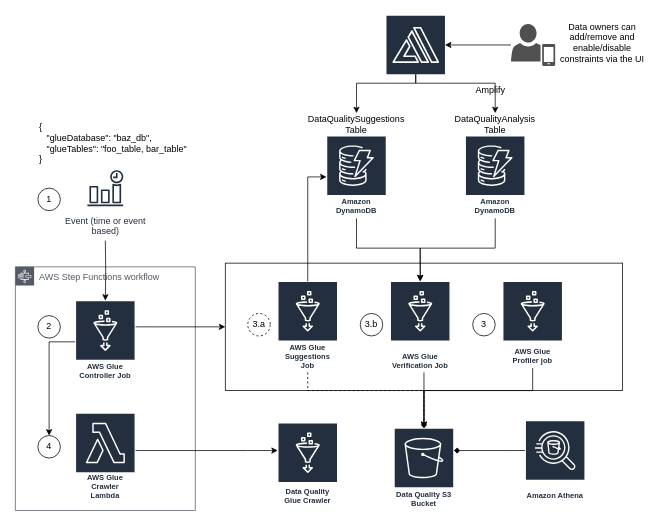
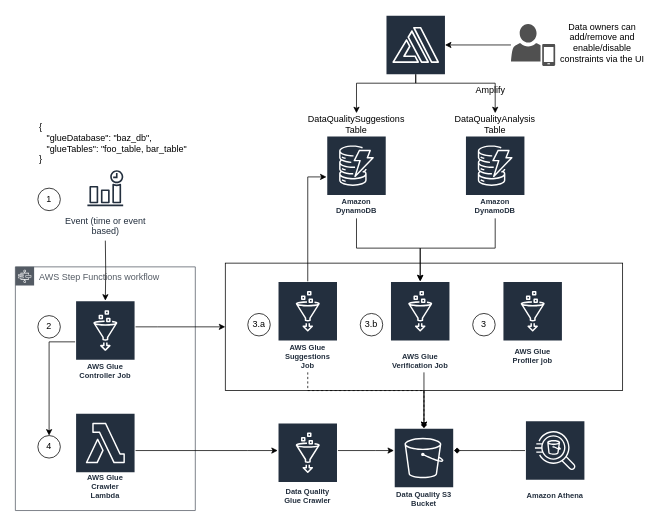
  <mxCell id="0" />
  <mxCell id="1" parent="0" />
  <mxCell id="2" value="AWS Step Functions workflow" style="outlineConnect=0;gradientColor=none;html=1;whiteSpace=wrap;fontSize=12;fontStyle=0;shape=mxgraph.aws4.group;grIcon=mxgraph.aws4.group_aws_step_functions_workflow;strokeColor=#545B64;fillColor=none;verticalAlign=top;align=left;spacingLeft=30;fontColor=#545B64;dashed=0;" parent="1" vertex="1"><mxGeometry x="20" y="355" width="240" height="325" as="geometry" /></mxCell>
  <mxCell id="3" style="edgeStyle=orthogonalEdgeStyle;rounded=0;orthogonalLoop=1;jettySize=auto;html=1;" parent="1" target="12" edge="1"><mxGeometry relative="1" as="geometry"><mxPoint x="140" y="320" as="sourcePoint" /></mxGeometry></mxCell>
  <mxCell id="4" value="Event (time or event&lt;br&gt;based)" style="outlineConnect=0;fontColor=#232F3E;gradientColor=none;strokeColor=#232F3E;fillColor=#ffffff;dashed=0;verticalLabelPosition=bottom;verticalAlign=top;align=center;html=1;fontSize=12;fontStyle=0;aspect=fixed;shape=mxgraph.aws4.resourceIcon;resIcon=mxgraph.aws4.event_time_based;" parent="1" vertex="1"><mxGeometry x="110" y="220" width="60" height="60" as="geometry" /></mxCell>
  <mxCell id="5" style="edgeStyle=orthogonalEdgeStyle;rounded=0;orthogonalLoop=1;jettySize=auto;html=1;" parent="1" source="6" edge="1"><mxGeometry relative="1" as="geometry"><mxPoint x="370" y="600" as="targetPoint" /><Array as="points"><mxPoint x="330" y="600" /><mxPoint x="330" y="600" /></Array></mxGeometry></mxCell>
  <mxCell id="6" value="AWS Glue Crawler Lambda" style="outlineConnect=0;fontColor=#232F3E;gradientColor=none;strokeColor=#ffffff;fillColor=#232F3E;dashed=0;verticalLabelPosition=middle;verticalAlign=bottom;align=center;html=1;whiteSpace=wrap;fontSize=10;fontStyle=1;spacing=3;shape=mxgraph.aws4.productIcon;prIcon=mxgraph.aws4.lambda;" parent="1" vertex="1"><mxGeometry x="100" y="550" width="80" height="120" as="geometry" /></mxCell>
  <mxCell id="7" style="edgeStyle=orthogonalEdgeStyle;rounded=0;orthogonalLoop=1;jettySize=auto;html=1;" parent="1" source="8" target="18" edge="1"><mxGeometry relative="1" as="geometry"><Array as="points"><mxPoint x="475" y="330" /><mxPoint x="560" y="330" /></Array></mxGeometry></mxCell>
  <mxCell id="8" value="Amazon DynamoDB" style="outlineConnect=0;fontColor=#232F3E;gradientColor=none;strokeColor=#ffffff;fillColor=#232F3E;dashed=0;verticalLabelPosition=middle;verticalAlign=bottom;align=center;html=1;whiteSpace=wrap;fontSize=10;fontStyle=1;spacing=3;shape=mxgraph.aws4.productIcon;prIcon=mxgraph.aws4.dynamodb;" parent="1" vertex="1"><mxGeometry x="435" y="180" width="80" height="110" as="geometry" /></mxCell>
  <mxCell id="9" value="Data Quality S3 Bucket" style="outlineConnect=0;fontColor=#232F3E;gradientColor=none;strokeColor=#ffffff;fillColor=#232F3E;dashed=0;verticalLabelPosition=middle;verticalAlign=bottom;align=center;html=1;whiteSpace=wrap;fontSize=10;fontStyle=1;spacing=3;shape=mxgraph.aws4.productIcon;prIcon=mxgraph.aws4.s3;" parent="1" vertex="1"><mxGeometry x="525" y="570" width="80" height="110" as="geometry" /></mxCell>
  <mxCell id="10" style="edgeStyle=orthogonalEdgeStyle;rounded=0;orthogonalLoop=1;jettySize=auto;html=1;" parent="1" source="12" target="37" edge="1"><mxGeometry relative="1" as="geometry" /></mxCell>
  <mxCell id="11" style="edgeStyle=orthogonalEdgeStyle;rounded=0;orthogonalLoop=1;jettySize=auto;html=1;" parent="1" source="12" target="16" edge="1"><mxGeometry relative="1" as="geometry"><Array as="points"><mxPoint x="210" y="435" /><mxPoint x="210" y="435" /></Array></mxGeometry></mxCell>
  <mxCell id="12" value="AWS Glue Controller Job" style="outlineConnect=0;fontColor=#232F3E;gradientColor=none;strokeColor=#ffffff;fillColor=#232F3E;dashed=0;verticalLabelPosition=middle;verticalAlign=bottom;align=center;html=1;whiteSpace=wrap;fontSize=10;fontStyle=1;spacing=3;shape=mxgraph.aws4.productIcon;prIcon=mxgraph.aws4.glue;" parent="1" vertex="1"><mxGeometry x="100" y="400" width="80" height="110" as="geometry" /></mxCell>
  <mxCell id="13" style="edgeStyle=orthogonalEdgeStyle;rounded=0;orthogonalLoop=1;jettySize=auto;html=1;" parent="1" source="14" target="18" edge="1"><mxGeometry relative="1" as="geometry"><Array as="points"><mxPoint x="660" y="330" /><mxPoint x="560" y="330" /></Array></mxGeometry></mxCell>
  <mxCell id="14" value="Amazon DynamoDB" style="outlineConnect=0;fontColor=#232F3E;gradientColor=none;strokeColor=#ffffff;fillColor=#232F3E;dashed=0;verticalLabelPosition=middle;verticalAlign=bottom;align=center;html=1;whiteSpace=wrap;fontSize=10;fontStyle=1;spacing=3;shape=mxgraph.aws4.productIcon;prIcon=mxgraph.aws4.dynamodb;" parent="1" vertex="1"><mxGeometry x="620" y="180" width="80" height="110" as="geometry" /></mxCell>
  <mxCell id="15" value="" style="group" parent="1" vertex="1" connectable="0"><mxGeometry x="300" y="350" width="530" height="170" as="geometry" /></mxCell>
  <mxCell id="16" value="" style="rounded=0;whiteSpace=wrap;html=1;fillColor=none;" parent="15" vertex="1"><mxGeometry width="530" height="170" as="geometry" /></mxCell>
  <mxCell id="17" value="AWS Glue Suggestions Job" style="outlineConnect=0;fontColor=#232F3E;gradientColor=none;strokeColor=#ffffff;fillColor=#232F3E;dashed=0;verticalLabelPosition=middle;verticalAlign=bottom;align=center;html=1;whiteSpace=wrap;fontSize=10;fontStyle=1;spacing=3;shape=mxgraph.aws4.productIcon;prIcon=mxgraph.aws4.glue;" parent="15" vertex="1"><mxGeometry x="70" y="24.286" width="80" height="121.429" as="geometry" /></mxCell>
  <mxCell id="18" value="AWS Glue Verification Job" style="outlineConnect=0;fontColor=#232F3E;gradientColor=none;strokeColor=#ffffff;fillColor=#232F3E;dashed=0;verticalLabelPosition=middle;verticalAlign=bottom;align=center;html=1;whiteSpace=wrap;fontSize=10;fontStyle=1;spacing=3;shape=mxgraph.aws4.productIcon;prIcon=mxgraph.aws4.glue;" parent="15" vertex="1"><mxGeometry x="220" y="24.286" width="80" height="121.429" as="geometry" /></mxCell>
  <mxCell id="19" value="AWS Glue Profiler job" style="outlineConnect=0;fontColor=#232F3E;gradientColor=none;strokeColor=#ffffff;fillColor=#232F3E;dashed=0;verticalLabelPosition=middle;verticalAlign=bottom;align=center;html=1;whiteSpace=wrap;fontSize=10;fontStyle=1;spacing=3;shape=mxgraph.aws4.productIcon;prIcon=mxgraph.aws4.glue;" parent="15" vertex="1"><mxGeometry x="370" y="24.29" width="80" height="115.71" as="geometry" /></mxCell>
- <mxCell id="20" value="3.a" style="ellipse;whiteSpace=wrap;html=1;aspect=fixed;fillColor=none;dashed=1;" parent="15" vertex="1"><mxGeometry x="30" y="67.14" width="30" height="30" as="geometry" /></mxCell>
+ <mxCell id="20" value="3.a" style="ellipse;whiteSpace=wrap;html=1;aspect=fixed;fillColor=none;" parent="15" vertex="1"><mxGeometry x="30" y="67.14" width="30" height="30" as="geometry" /></mxCell>
  <mxCell id="21" value="3.b" style="ellipse;whiteSpace=wrap;html=1;aspect=fixed;fillColor=none;" parent="15" vertex="1"><mxGeometry x="180" y="67.14" width="30" height="30" as="geometry" /></mxCell>
  <mxCell id="22" value="3" style="ellipse;whiteSpace=wrap;html=1;aspect=fixed;fillColor=none;" parent="15" vertex="1"><mxGeometry x="330" y="67.14" width="30" height="30" as="geometry" /></mxCell>
  <mxCell id="23" style="edgeStyle=orthogonalEdgeStyle;rounded=0;orthogonalLoop=1;jettySize=auto;html=1;" parent="1" source="16" target="9" edge="1"><mxGeometry relative="1" as="geometry" /></mxCell>
  <mxCell id="24" style="edgeStyle=orthogonalEdgeStyle;rounded=0;orthogonalLoop=1;jettySize=auto;html=1;" parent="1" source="17" target="8" edge="1"><mxGeometry relative="1" as="geometry"><Array as="points"><mxPoint x="410" y="235" /></Array></mxGeometry></mxCell>
  <mxCell id="25" style="edgeStyle=orthogonalEdgeStyle;rounded=0;orthogonalLoop=1;jettySize=auto;html=1;dashed=1;" parent="1" source="17" target="9" edge="1"><mxGeometry relative="1" as="geometry"><Array as="points"><mxPoint x="410" y="520" /><mxPoint x="565" y="520" /></Array></mxGeometry></mxCell>
- <mxCell id="26" style="edgeStyle=orthogonalEdgeStyle;rounded=0;orthogonalLoop=1;jettySize=auto;html=1;" parent="1" source="19" target="9" edge="1"><mxGeometry relative="1" as="geometry"><Array as="points"><mxPoint x="710" y="520" /><mxPoint x="565" y="520" /></Array></mxGeometry></mxCell>
  <mxCell id="27" style="edgeStyle=orthogonalEdgeStyle;rounded=0;orthogonalLoop=1;jettySize=auto;html=1;endArrow=diamond;" parent="1" source="18" target="9" edge="1"><mxGeometry relative="1" as="geometry"><Array as="points"><mxPoint x="565" y="520" /><mxPoint x="565" y="520" /></Array></mxGeometry></mxCell>
+ <mxCell id="28" style="edgeStyle=orthogonalEdgeStyle;rounded=0;orthogonalLoop=1;jettySize=auto;html=1;" parent="1" source="29" target="9" edge="1"><mxGeometry relative="1" as="geometry"><Array as="points"><mxPoint x="500" y="600" /><mxPoint x="500" y="600" /></Array></mxGeometry></mxCell>
  <mxCell id="29" value="Data Quality Glue Crawler" style="outlineConnect=0;fontColor=#232F3E;gradientColor=none;strokeColor=#ffffff;fillColor=#232F3E;dashed=0;verticalLabelPosition=middle;verticalAlign=bottom;align=center;html=1;whiteSpace=wrap;fontSize=10;fontStyle=1;spacing=3;shape=mxgraph.aws4.productIcon;prIcon=mxgraph.aws4.glue;" parent="1" vertex="1"><mxGeometry x="370" y="562.857" width="80" height="114.286" as="geometry" /></mxCell>
  <mxCell id="30" style="edgeStyle=orthogonalEdgeStyle;rounded=0;orthogonalLoop=1;jettySize=auto;html=1;endArrow=diamond;" parent="1" source="31" target="9" edge="1"><mxGeometry relative="1" as="geometry"><Array as="points"><mxPoint x="680" y="600" /><mxPoint x="680" y="600" /></Array></mxGeometry></mxCell>
  <mxCell id="31" value="Amazon Athena" style="outlineConnect=0;fontColor=#232F3E;gradientColor=none;strokeColor=#ffffff;fillColor=#232F3E;dashed=0;verticalLabelPosition=middle;verticalAlign=bottom;align=center;html=1;whiteSpace=wrap;fontSize=10;fontStyle=1;spacing=3;shape=mxgraph.aws4.productIcon;prIcon=mxgraph.aws4.athena;" parent="1" vertex="1"><mxGeometry x="700" y="560" width="80" height="110" as="geometry" /></mxCell>
  <mxCell id="32" value="DataQualityAnalysis Table" style="rounded=0;whiteSpace=wrap;html=1;fillColor=none;strokeColor=none;" parent="1" vertex="1"><mxGeometry x="605" y="150" width="110" height="30" as="geometry" /></mxCell>
  <mxCell id="33" value="{&lt;br&gt;&amp;nbsp; &amp;nbsp;&quot;glueDatabase&quot;: &quot;baz_db&quot;,&lt;br&gt;&amp;nbsp; &amp;nbsp;&quot;glueTables&quot;: &quot;foo_table, bar_table&quot;&lt;br&gt;}" style="rounded=0;whiteSpace=wrap;html=1;fillColor=none;align=left;strokeColor=none;" parent="1" vertex="1"><mxGeometry x="50" y="160" width="220" height="60" as="geometry" /></mxCell>
  <mxCell id="34" value="DataQualitySuggestions Table" style="rounded=0;whiteSpace=wrap;html=1;fillColor=none;strokeColor=none;" parent="1" vertex="1"><mxGeometry x="420" y="150" width="110" height="30" as="geometry" /></mxCell>
  <mxCell id="35" value="1" style="ellipse;whiteSpace=wrap;html=1;aspect=fixed;fillColor=none;" parent="1" vertex="1"><mxGeometry x="50" y="250" width="30" height="30" as="geometry" /></mxCell>
  <mxCell id="36" value="2" style="ellipse;whiteSpace=wrap;html=1;aspect=fixed;fillColor=none;" parent="1" vertex="1"><mxGeometry x="50" y="420" width="30" height="30" as="geometry" /></mxCell>
  <mxCell id="37" value="4" style="ellipse;whiteSpace=wrap;html=1;aspect=fixed;fillColor=none;" parent="1" vertex="1"><mxGeometry x="50" y="580" width="30" height="30" as="geometry" /></mxCell>
  <mxCell id="38" style="edgeStyle=orthogonalEdgeStyle;rounded=0;orthogonalLoop=1;jettySize=auto;html=1;" parent="1" source="40" target="34" edge="1"><mxGeometry relative="1" as="geometry"><Array as="points"><mxPoint x="554" y="110" /><mxPoint x="475" y="110" /></Array></mxGeometry></mxCell>
  <mxCell id="39" style="edgeStyle=orthogonalEdgeStyle;rounded=0;orthogonalLoop=1;jettySize=auto;html=1;entryX=0.5;entryY=0;entryDx=0;entryDy=0;" parent="1" source="40" target="32" edge="1"><mxGeometry relative="1" as="geometry"><Array as="points"><mxPoint x="554" y="110" /><mxPoint x="660" y="110" /></Array></mxGeometry></mxCell>
  <mxCell id="40" value="" style="outlineConnect=0;fontColor=#232F3E;gradientColor=#232F3E;gradientDirection=north;fillColor=#232F3E;strokeColor=#ffffff;dashed=0;verticalLabelPosition=bottom;verticalAlign=top;align=center;html=1;fontSize=12;fontStyle=0;aspect=fixed;shape=mxgraph.aws4.resourceIcon;resIcon=mxgraph.aws4.amplify;" parent="1" vertex="1"><mxGeometry x="515" y="20" width="78" height="78" as="geometry" /></mxCell>
  <mxCell id="41" value="Amplify" style="text;html=1;strokeColor=none;fillColor=none;align=center;verticalAlign=middle;whiteSpace=wrap;rounded=0;" parent="1" vertex="1"><mxGeometry x="634" y="110" width="40" height="20" as="geometry" /></mxCell>
  <mxCell id="42" style="edgeStyle=orthogonalEdgeStyle;rounded=0;orthogonalLoop=1;jettySize=auto;html=1;" parent="1" source="43" target="40" edge="1"><mxGeometry relative="1" as="geometry" /></mxCell>
  <mxCell id="43" value="" style="pointerEvents=1;shadow=0;dashed=0;html=1;strokeColor=none;fillColor=#505050;labelPosition=center;verticalLabelPosition=bottom;verticalAlign=top;outlineConnect=0;align=center;shape=mxgraph.office.users.mobile_user;" parent="1" vertex="1"><mxGeometry x="681" y="31" width="59" height="56" as="geometry" /></mxCell>
  <mxCell id="44" value="Data owners can add/remove and enable/disable constraints via the UI" style="text;html=1;strokeColor=none;fillColor=none;align=center;verticalAlign=middle;whiteSpace=wrap;rounded=0;" parent="1" vertex="1"><mxGeometry x="733" y="20" width="140" height="71" as="geometry" /></mxCell>
